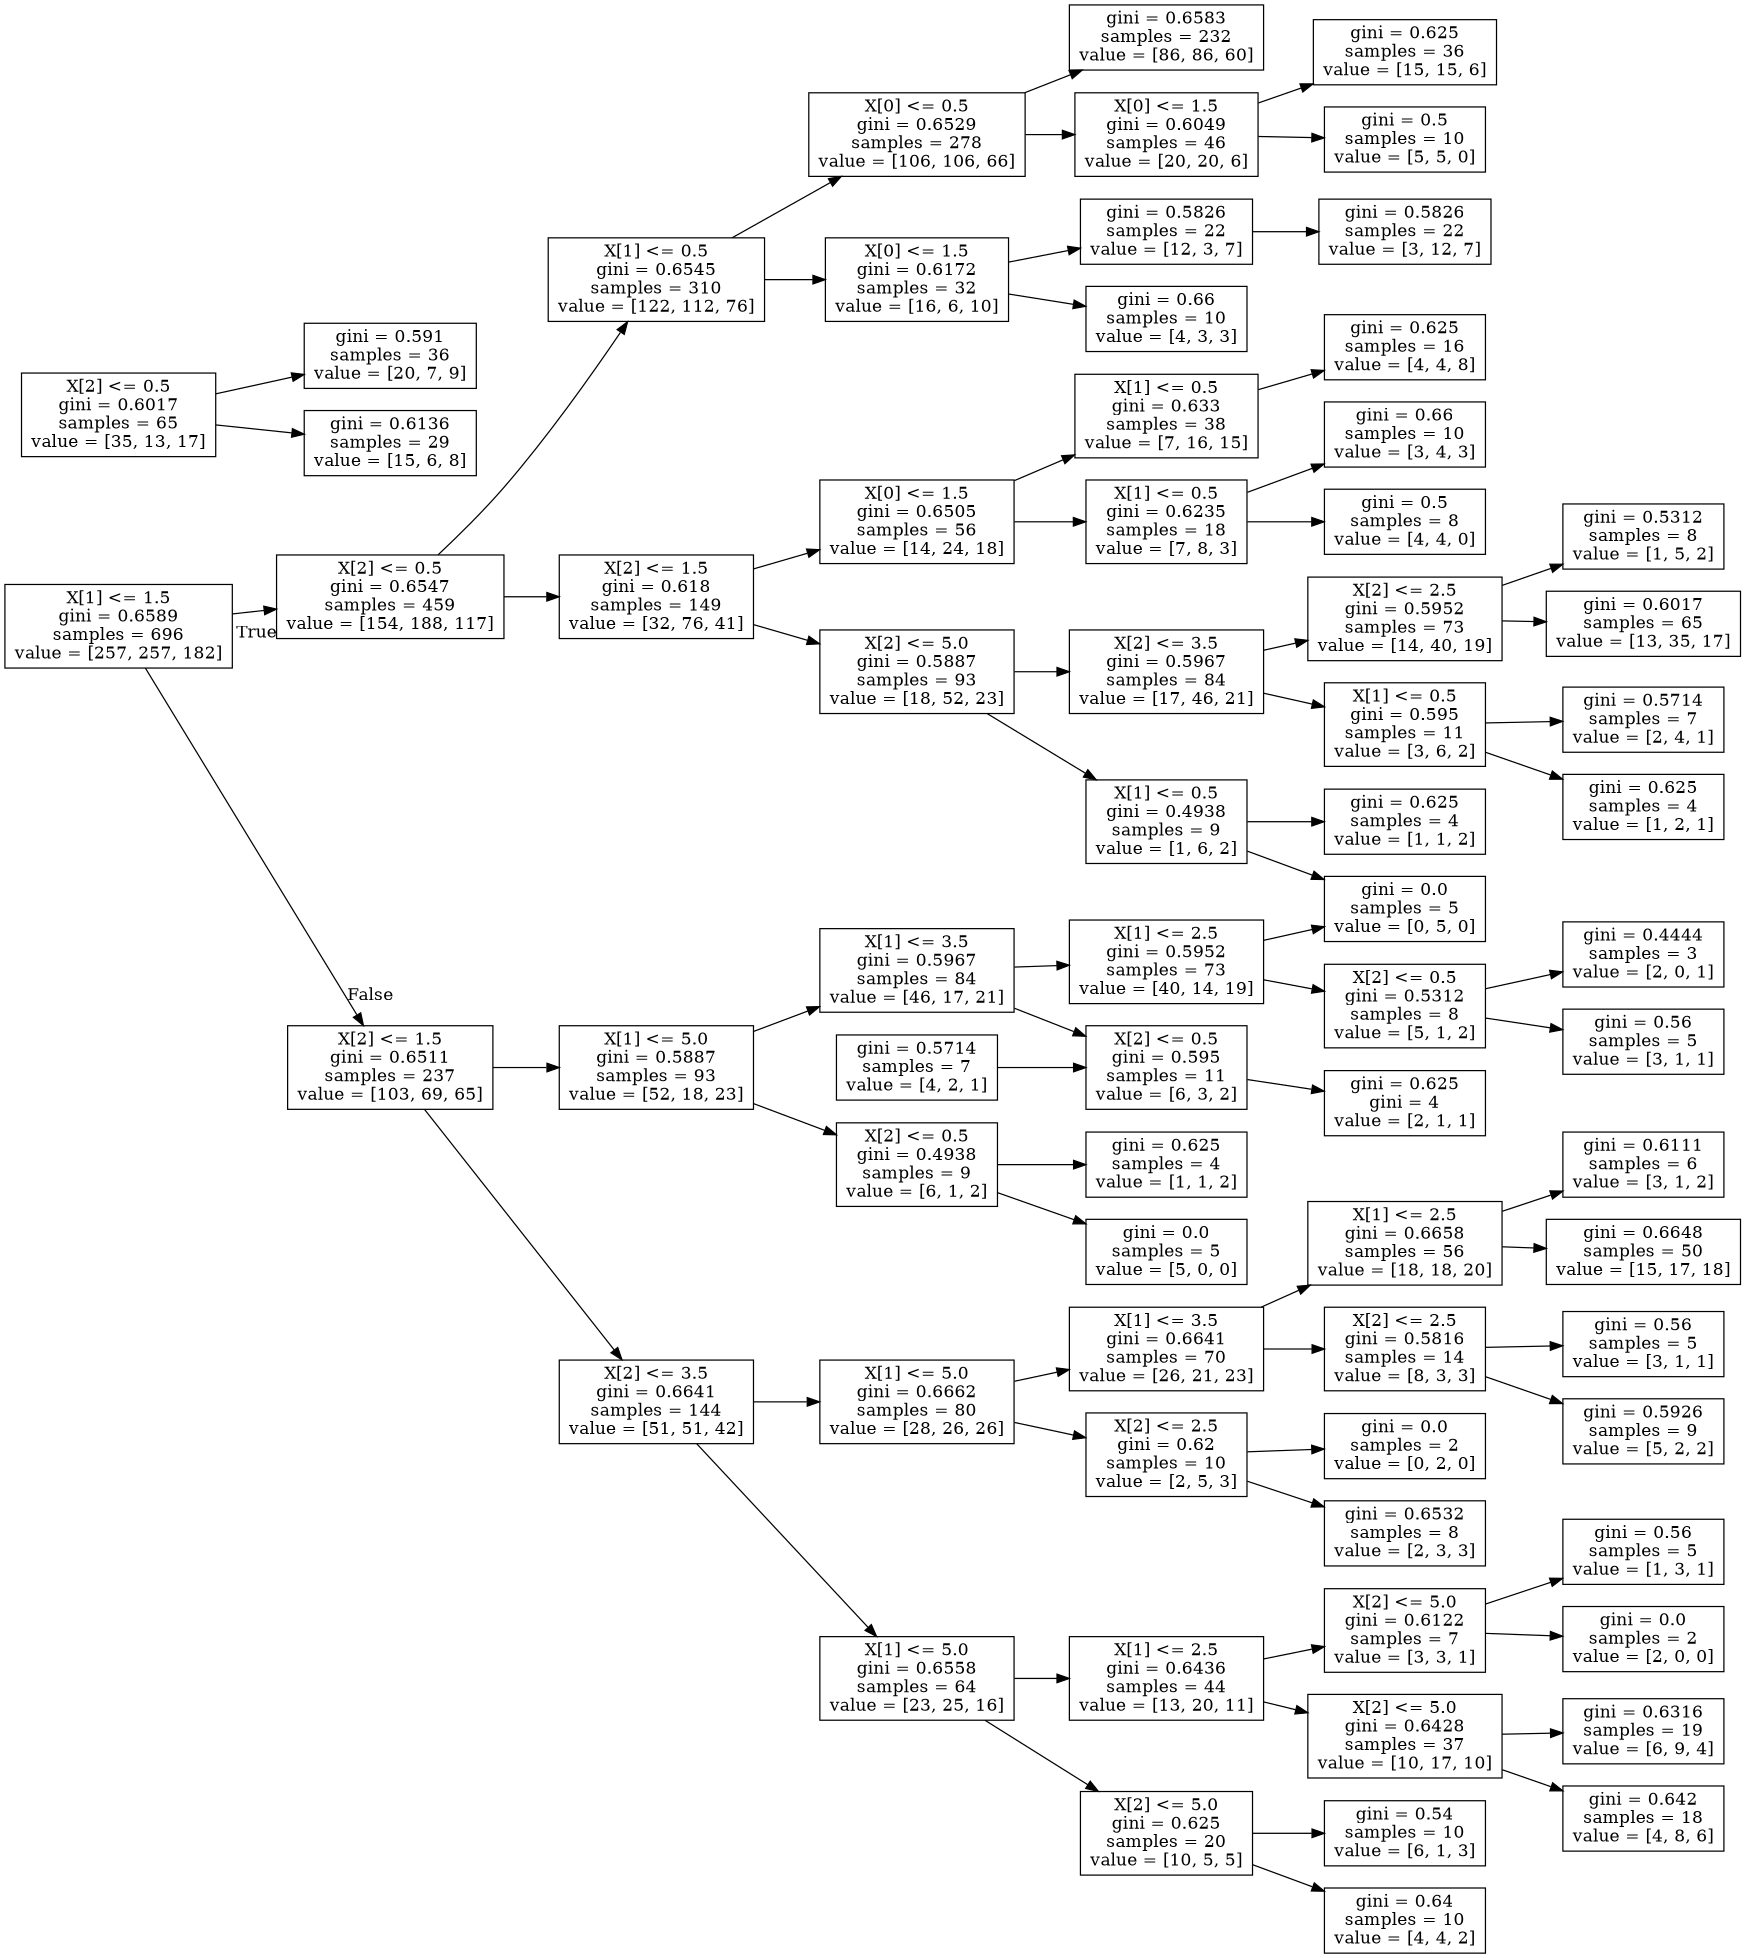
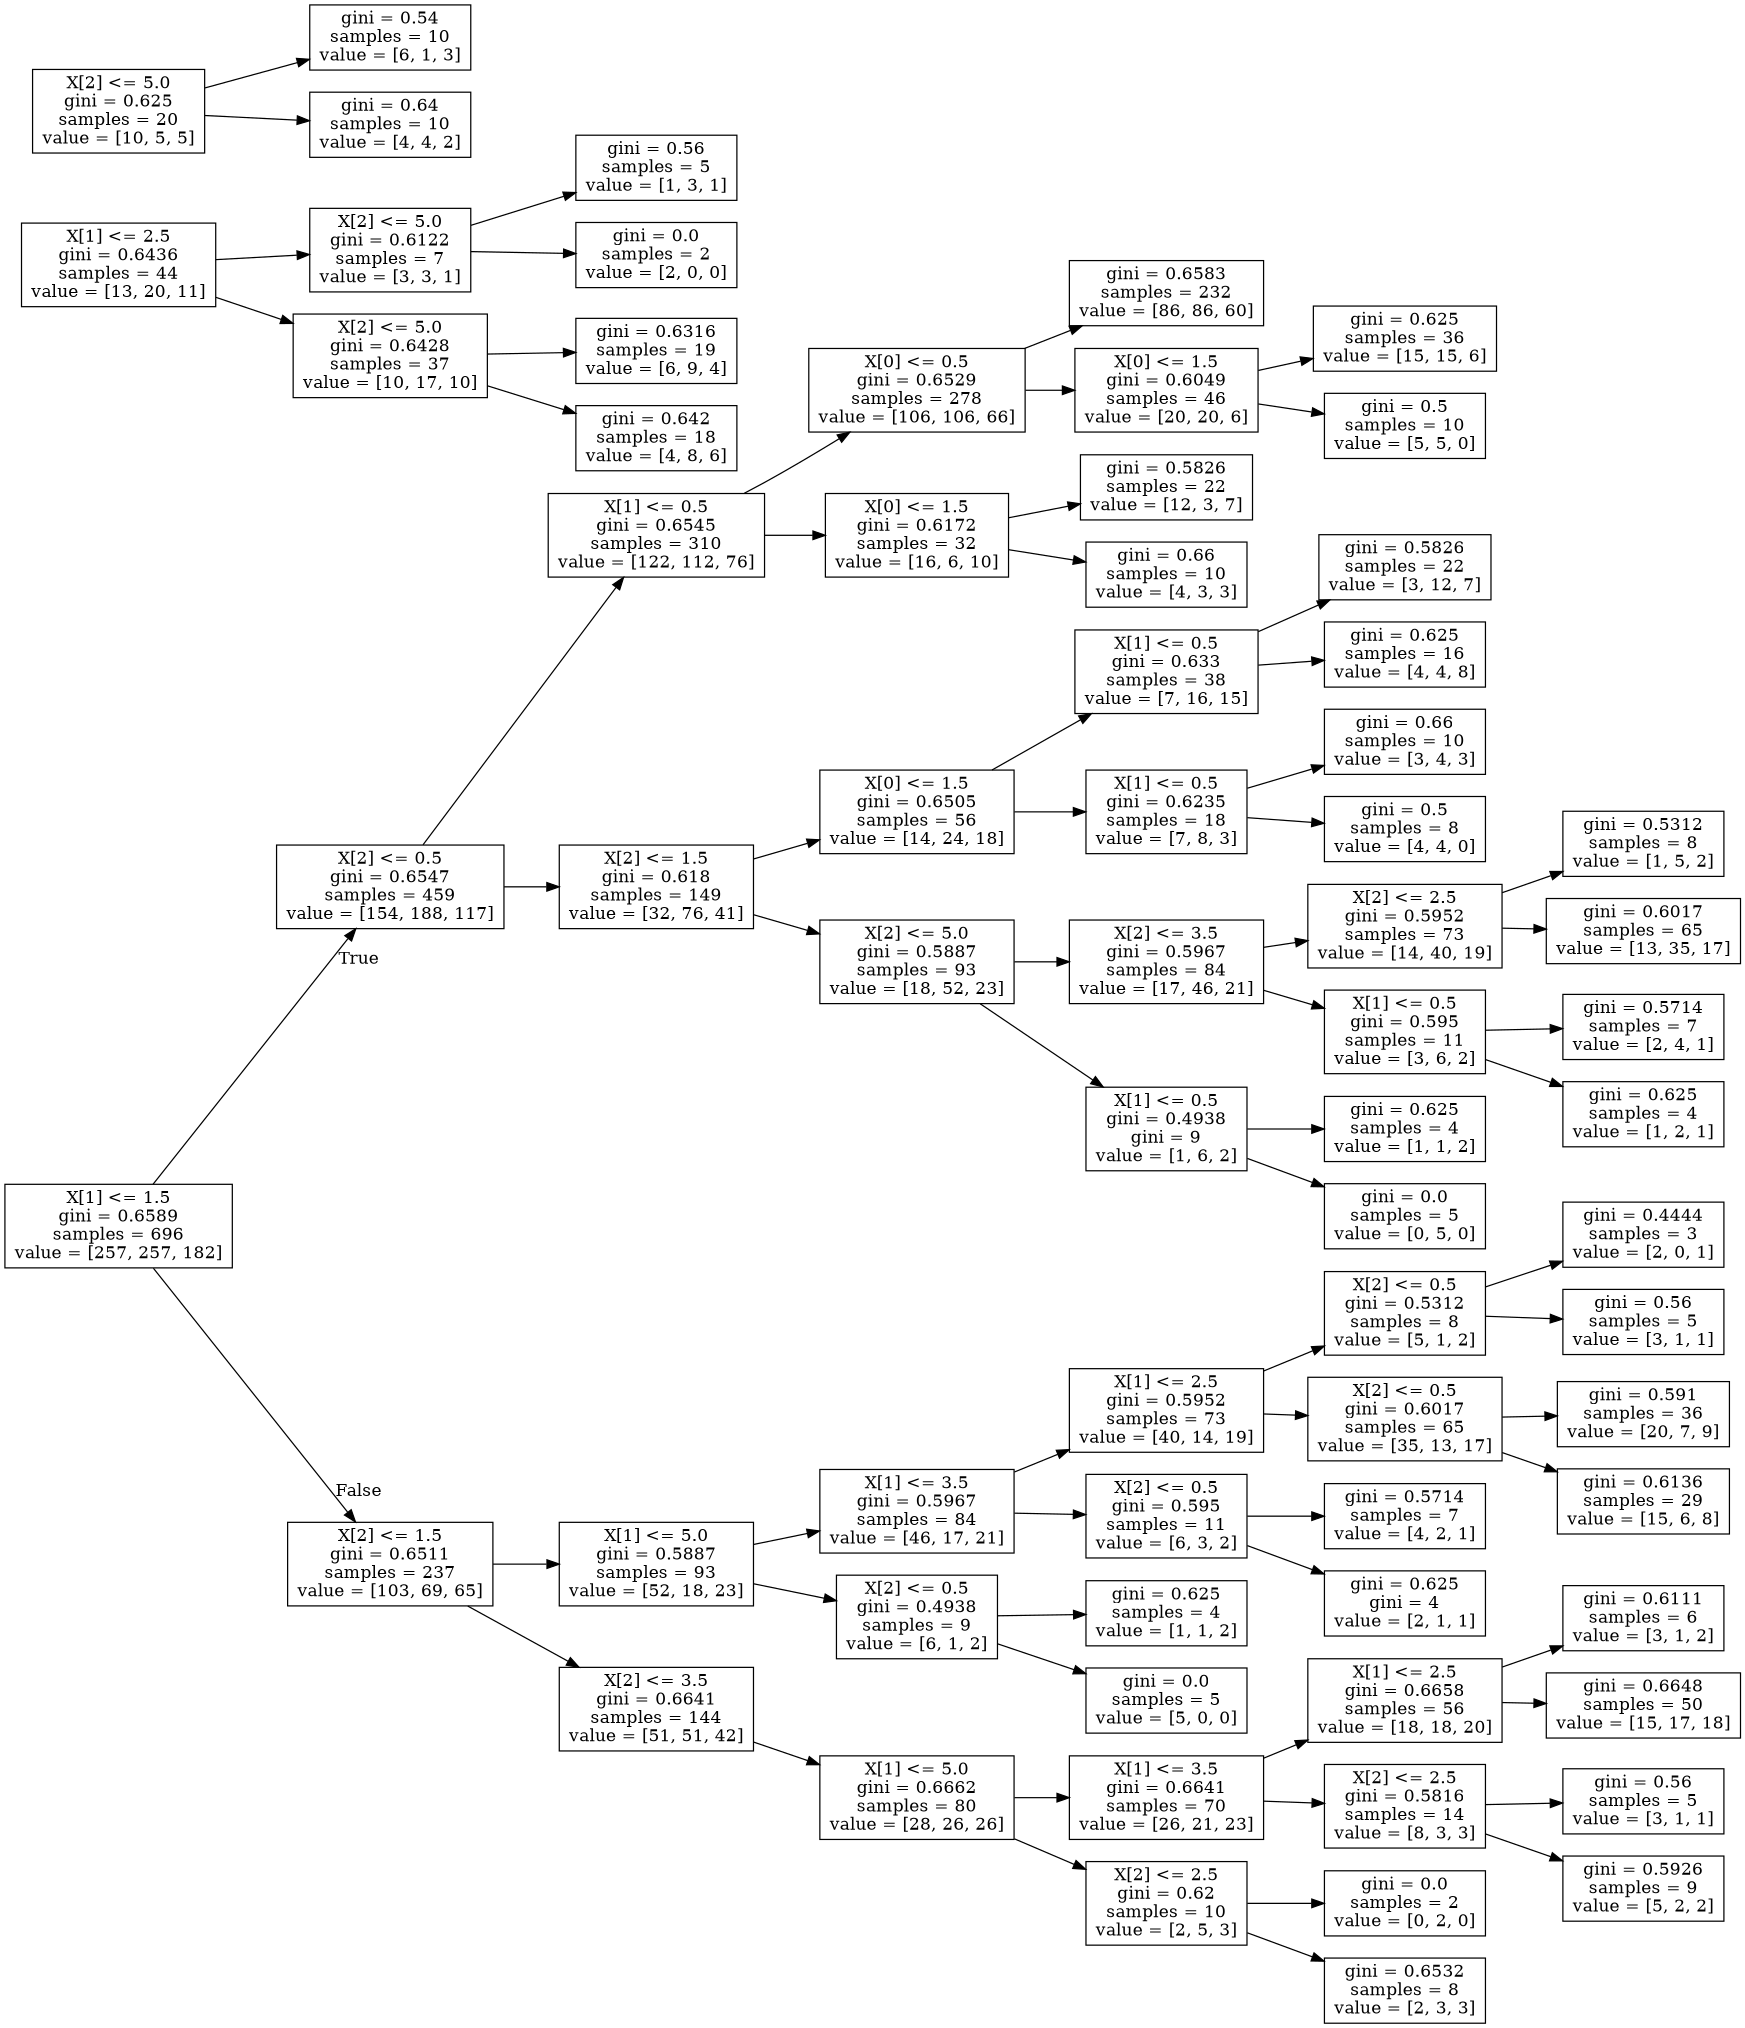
  digraph {
    rankdir=LR
    node [shape=box]
    n1 [label="X[1] <= 1.5\ngini = 0.6589\nsamples = 696\nvalue = [257, 257, 182]"]
    n2 [label="X[2] <= 0.5\ngini = 0.6547\nsamples = 459\nvalue = [154, 188, 117]"]
    n3 [label="X[2] <= 1.5\ngini = 0.6511\nsamples = 237\nvalue = [103, 69, 65]"]
    n4 [label="X[1] <= 0.5\ngini = 0.6545\nsamples = 310\nvalue = [122, 112, 76]"]
    n5 [label="X[2] <= 1.5\ngini = 0.618\nsamples = 149\nvalue = [32, 76, 41]"]
    n6 [label="X[1] <= 5.0\ngini = 0.5887\nsamples = 93\nvalue = [52, 18, 23]"]
    n7 [label="X[2] <= 3.5\ngini = 0.6641\nsamples = 144\nvalue = [51, 51, 42]"]
    n8 [label="X[0] <= 0.5\ngini = 0.6529\nsamples = 278\nvalue = [106, 106, 66]"]
    n9 [label="X[0] <= 1.5\ngini = 0.6172\nsamples = 32\nvalue = [16, 6, 10]"]
    n10 [label="X[0] <= 1.5\ngini = 0.6505\nsamples = 56\nvalue = [14, 24, 18]"]
    n11 [label="X[2] <= 5.0\ngini = 0.5887\nsamples = 93\nvalue = [18, 52, 23]"]
    n12 [label="gini = 0.6583\nsamples = 232\nvalue = [86, 86, 60]"]
    n13 [label="X[0] <= 1.5\ngini = 0.6049\nsamples = 46\nvalue = [20, 20, 6]"]
    n14 [label="gini = 0.5826\nsamples = 22\nvalue = [12, 3, 7]"]
    n15 [label="gini = 0.66\nsamples = 10\nvalue = [4, 3, 3]"]
    n16 [label="gini = 0.625\nsamples = 36\nvalue = [15, 15, 6]"]
    n17 [label="gini = 0.5\nsamples = 10\nvalue = [5, 5, 0]"]
    n18 [label="X[1] <= 0.5\ngini = 0.633\nsamples = 38\nvalue = [7, 16, 15]"]
    n19 [label="X[1] <= 0.5\ngini = 0.6235\nsamples = 18\nvalue = [7, 8, 3]"]
    n20 [label="X[2] <= 3.5\ngini = 0.5967\nsamples = 84\nvalue = [17, 46, 21]"]
-   n21 [label="X[1] <= 0.5\ngini = 0.4938\nsamples = 9\nvalue = [1, 6, 2]"]
+   n21 [label="X[1] <= 0.5\ngini = 0.4938\ngini = 9\nvalue = [1, 6, 2]"]
    n22 [label="gini = 0.5826\nsamples = 22\nvalue = [3, 12, 7]"]
    n23 [label="gini = 0.625\nsamples = 16\nvalue = [4, 4, 8]"]
    n24 [label="gini = 0.66\nsamples = 10\nvalue = [3, 4, 3]"]
    n25 [label="gini = 0.5\nsamples = 8\nvalue = [4, 4, 0]"]
    n26 [label="X[2] <= 2.5\ngini = 0.5952\nsamples = 73\nvalue = [14, 40, 19]"]
    n27 [label="X[1] <= 0.5\ngini = 0.595\nsamples = 11\nvalue = [3, 6, 2]"]
    n28 [label="gini = 0.625\nsamples = 4\nvalue = [1, 1, 2]"]
    n29 [label="gini = 0.0\nsamples = 5\nvalue = [0, 5, 0]"]
    n30 [label="gini = 0.5312\nsamples = 8\nvalue = [1, 5, 2]"]
    n31 [label="gini = 0.6017\nsamples = 65\nvalue = [13, 35, 17]"]
    n32 [label="gini = 0.5714\nsamples = 7\nvalue = [2, 4, 1]"]
    n33 [label="gini = 0.625\nsamples = 4\nvalue = [1, 2, 1]"]
    n34 [label="X[1] <= 3.5\ngini = 0.5967\nsamples = 84\nvalue = [46, 17, 21]"]
    n35 [label="X[2] <= 0.5\ngini = 0.4938\nsamples = 9\nvalue = [6, 1, 2]"]
    n36 [label="X[1] <= 5.0\ngini = 0.6662\nsamples = 80\nvalue = [28, 26, 26]"]
-   n37 [label="X[1] <= 5.0\ngini = 0.6558\nsamples = 64\nvalue = [23, 25, 16]"]
    n38 [label="X[1] <= 2.5\ngini = 0.5952\nsamples = 73\nvalue = [40, 14, 19]"]
    n39 [label="X[2] <= 0.5\ngini = 0.595\nsamples = 11\nvalue = [6, 3, 2]"]
    n40 [label="gini = 0.625\nsamples = 4\nvalue = [1, 1, 2]"]
    n41 [label="gini = 0.0\nsamples = 5\nvalue = [5, 0, 0]"]
    n42 [label="X[2] <= 0.5\ngini = 0.5312\nsamples = 8\nvalue = [5, 1, 2]"]
    n43 [label="X[2] <= 0.5\ngini = 0.6017\nsamples = 65\nvalue = [35, 13, 17]"]
    n44 [label="gini = 0.5714\nsamples = 7\nvalue = [4, 2, 1]"]
    n45 [label="gini = 0.625\ngini = 4\nvalue = [2, 1, 1]"]
    n46 [label="gini = 0.4444\nsamples = 3\nvalue = [2, 0, 1]"]
    n47 [label="gini = 0.56\nsamples = 5\nvalue = [3, 1, 1]"]
    n48 [label="gini = 0.591\nsamples = 36\nvalue = [20, 7, 9]"]
    n49 [label="gini = 0.6136\nsamples = 29\nvalue = [15, 6, 8]"]
    n50 [label="X[1] <= 3.5\ngini = 0.6641\nsamples = 70\nvalue = [26, 21, 23]"]
    n51 [label="X[2] <= 2.5\ngini = 0.62\nsamples = 10\nvalue = [2, 5, 3]"]
    n52 [label="X[1] <= 2.5\ngini = 0.6436\nsamples = 44\nvalue = [13, 20, 11]"]
    n53 [label="X[2] <= 5.0\ngini = 0.625\nsamples = 20\nvalue = [10, 5, 5]"]
    n54 [label="X[1] <= 2.5\ngini = 0.6658\nsamples = 56\nvalue = [18, 18, 20]"]
    n55 [label="X[2] <= 2.5\ngini = 0.5816\nsamples = 14\nvalue = [8, 3, 3]"]
    n56 [label="gini = 0.0\nsamples = 2\nvalue = [0, 2, 0]"]
    n57 [label="gini = 0.6532\nsamples = 8\nvalue = [2, 3, 3]"]
    n58 [label="gini = 0.6111\nsamples = 6\nvalue = [3, 1, 2]"]
    n59 [label="gini = 0.6648\nsamples = 50\nvalue = [15, 17, 18]"]
    n60 [label="gini = 0.56\nsamples = 5\nvalue = [3, 1, 1]"]
    n61 [label="gini = 0.5926\nsamples = 9\nvalue = [5, 2, 2]"]
    n62 [label="X[2] <= 5.0\ngini = 0.6122\nsamples = 7\nvalue = [3, 3, 1]"]
    n63 [label="X[2] <= 5.0\ngini = 0.6428\nsamples = 37\nvalue = [10, 17, 10]"]
    n64 [label="gini = 0.54\nsamples = 10\nvalue = [6, 1, 3]"]
    n65 [label="gini = 0.64\nsamples = 10\nvalue = [4, 4, 2]"]
    n66 [label="gini = 0.56\nsamples = 5\nvalue = [1, 3, 1]"]
    n67 [label="gini = 0.0\nsamples = 2\nvalue = [2, 0, 0]"]
    n68 [label="gini = 0.6316\nsamples = 19\nvalue = [6, 9, 4]"]
    n69 [label="gini = 0.642\nsamples = 18\nvalue = [4, 8, 6]"]
    n1 -> n2 [headlabel=True labelangle=45 labeldistance=2.5]
    n1 -> n3 [headlabel=False labelangle=-45 labeldistance=2.5]
    n2 -> n4
    n2 -> n5
    n3 -> n6
    n3 -> n7
    n4 -> n8
    n4 -> n9
    n5 -> n10
    n5 -> n11
    n6 -> n34
    n6 -> n35
    n7 -> n36
-   n7 -> n37
    n8 -> n12
    n8 -> n13
    n9 -> n14
    n9 -> n15
    n10 -> n18
    n10 -> n19
    n11 -> n20
    n11 -> n21
    n13 -> n16
    n13 -> n17
-   n14 -> n22
+   n18 -> n22
    n18 -> n23
    n19 -> n24
    n19 -> n25
    n20 -> n26
    n20 -> n27
    n21 -> n28
    n21 -> n29
    n26 -> n30
    n26 -> n31
    n27 -> n32
    n27 -> n33
    n34 -> n38
    n34 -> n39
    n35 -> n40
    n35 -> n41
    n36 -> n50
    n36 -> n51
-   n37 -> n52
-   n37 -> n53
    n38 -> n42
-   n38 -> n29
-   n44 -> n39
+   n38 -> n43
+   n39 -> n44
    n39 -> n45
    n42 -> n46
    n42 -> n47
    n43 -> n48
    n43 -> n49
    n50 -> n54
    n50 -> n55
    n51 -> n56
    n51 -> n57
    n52 -> n62
    n52 -> n63
    n53 -> n64
    n53 -> n65
    n54 -> n58
    n54 -> n59
    n55 -> n60
    n55 -> n61
    n62 -> n66
    n62 -> n67
    n63 -> n68
    n63 -> n69
  }
